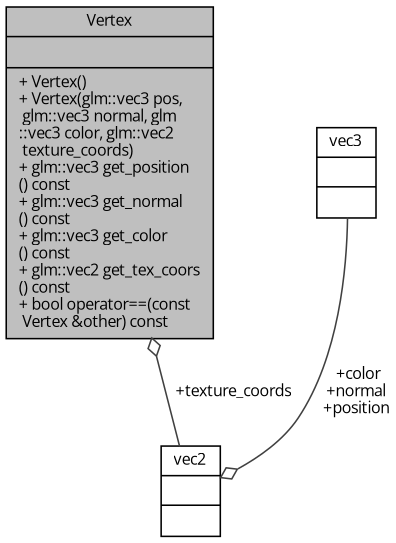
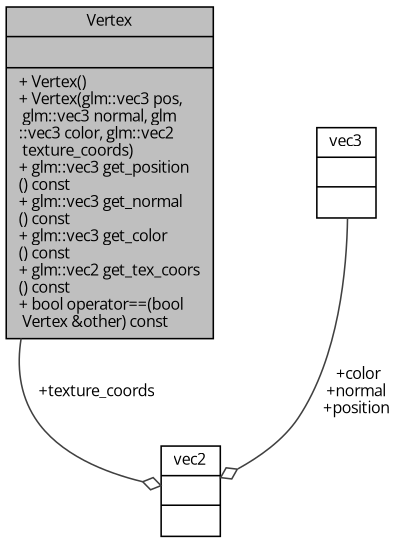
  digraph {
    fontname="Open Sans"
    node [color=black fontname="Open Sans" fontsize=10 shape=record]
    edge [arrowhead=odiamond color=grey25 fontname="Open Sans" fontsize=10 labelfontname=Helvetica labelfontsize=10 style=solid]
-   n1 [fillcolor=grey75 fontcolor=black height=0.2 label="{Vertex\n||+  Vertex()\l+  Vertex(glm::vec3 pos,\l glm::vec3 normal, glm\l::vec3 color, glm::vec2\l texture_coords)\l+ glm::vec3 get_position\l() const\l+ glm::vec3 get_normal\l() const\l+ glm::vec3 get_color\l() const\l+ glm::vec2 get_tex_coors\l() const\l+ bool operator==(const\l Vertex &other) const\l}" style=filled width=0.4]
+   n1 [fillcolor=grey75 fontcolor=black height=0.2 label="{Vertex\n||+  Vertex()\l+  Vertex(glm::vec3 pos,\l glm::vec3 normal, glm\l::vec3 color, glm::vec2\l texture_coords)\l+ glm::vec3 get_position\l() const\l+ glm::vec3 get_normal\l() const\l+ glm::vec3 get_color\l() const\l+ glm::vec2 get_tex_coors\l() const\l+ bool operator==(bool\l Vertex &other) const\l}" style=filled width=0.4]
    n2 [height=0.2 label="{vec3\n||}" width=0.4]
    n3 [height=0.2 label="{vec2\n||}" width=0.4]
    n2 -> n3 [label=" +color\n+normal\n+position"]
-   n3 -> n1 [label=" +texture_coords"]
+   n1 -> n3 [label=" +texture_coords"]
  }
